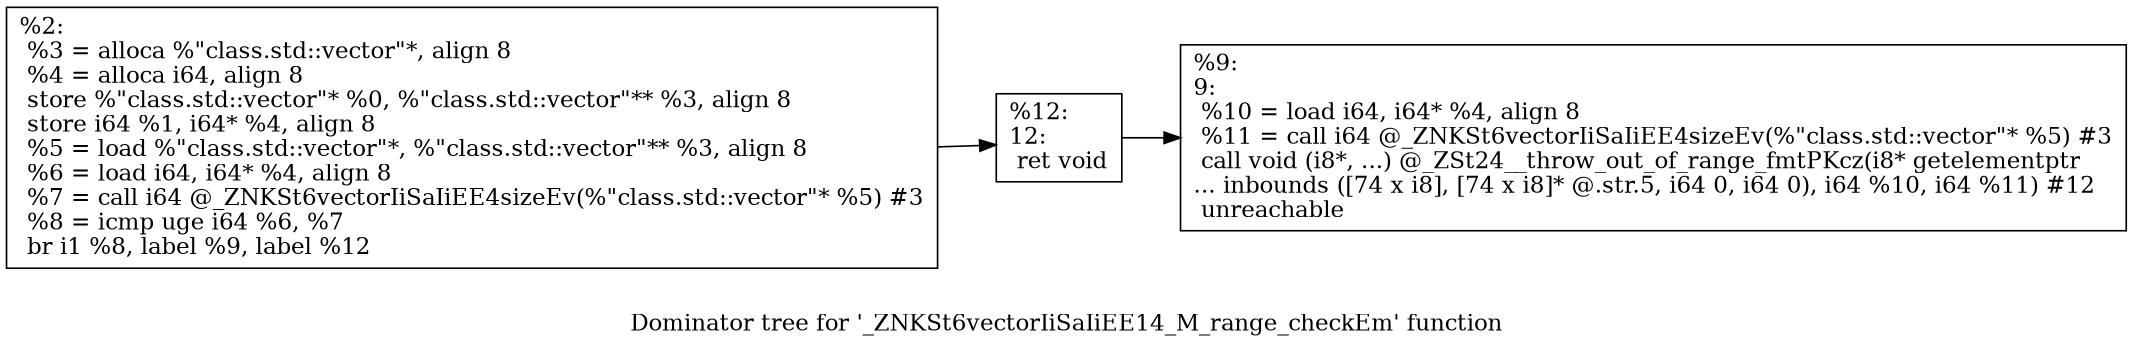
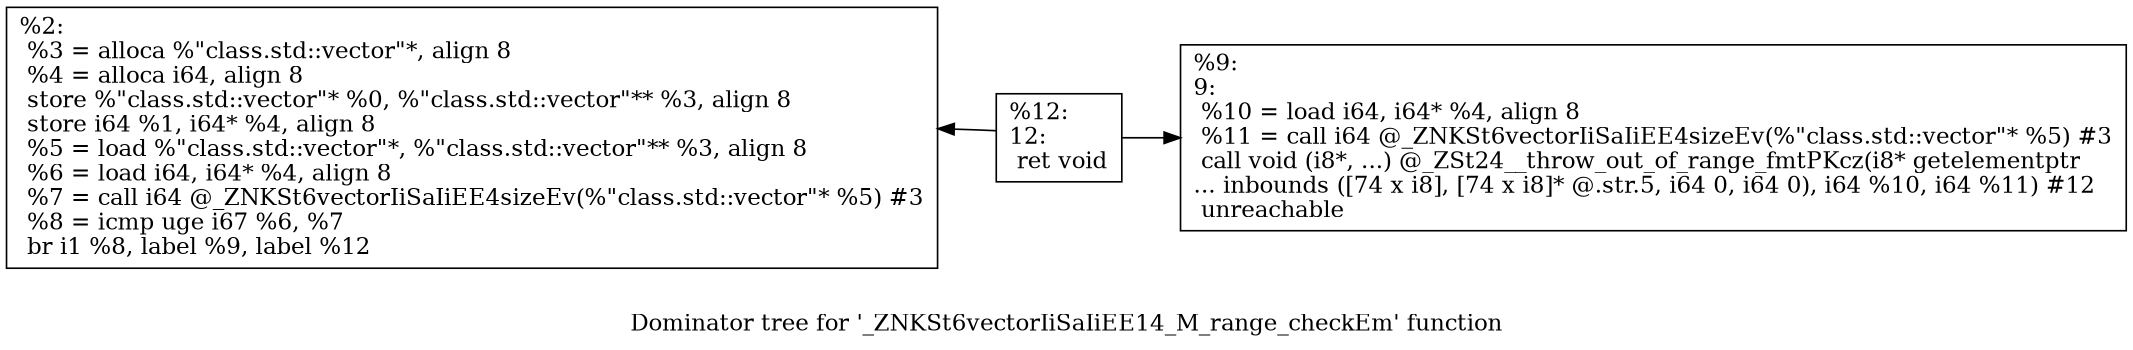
  digraph {
    label="Dominator tree for '_ZNKSt6vectorIiSaIiEE14_M_range_checkEm' function"
    rankdir=LR
    node [shape=record]
-   n1 [label="{%2:\l  %3 = alloca %\"class.std::vector\"*, align 8\l  %4 = alloca i64, align 8\l  store %\"class.std::vector\"* %0, %\"class.std::vector\"** %3, align 8\l  store i64 %1, i64* %4, align 8\l  %5 = load %\"class.std::vector\"*, %\"class.std::vector\"** %3, align 8\l  %6 = load i64, i64* %4, align 8\l  %7 = call i64 @_ZNKSt6vectorIiSaIiEE4sizeEv(%\"class.std::vector\"* %5) #3\l  %8 = icmp uge i64 %6, %7\l  br i1 %8, label %9, label %12\l}"]
+   n1 [label="{%2:\l  %3 = alloca %\"class.std::vector\"*, align 8\l  %4 = alloca i64, align 8\l  store %\"class.std::vector\"* %0, %\"class.std::vector\"** %3, align 8\l  store i64 %1, i64* %4, align 8\l  %5 = load %\"class.std::vector\"*, %\"class.std::vector\"** %3, align 8\l  %6 = load i64, i64* %4, align 8\l  %7 = call i64 @_ZNKSt6vectorIiSaIiEE4sizeEv(%\"class.std::vector\"* %5) #3\l  %8 = icmp uge i67 %6, %7\l  br i1 %8, label %9, label %12\l}"]
    n2 [label="{%12:\l12:                                               \l  ret void\l}"]
    n3 [label="{%9:\l9:                                                \l  %10 = load i64, i64* %4, align 8\l  %11 = call i64 @_ZNKSt6vectorIiSaIiEE4sizeEv(%\"class.std::vector\"* %5) #3\l  call void (i8*, ...) @_ZSt24__throw_out_of_range_fmtPKcz(i8* getelementptr\l... inbounds ([74 x i8], [74 x i8]* @.str.5, i64 0, i64 0), i64 %10, i64 %11) #12\l  unreachable\l}"]
-   n1 -> n2
+   n2 -> n1
    n2 -> n3
  }
